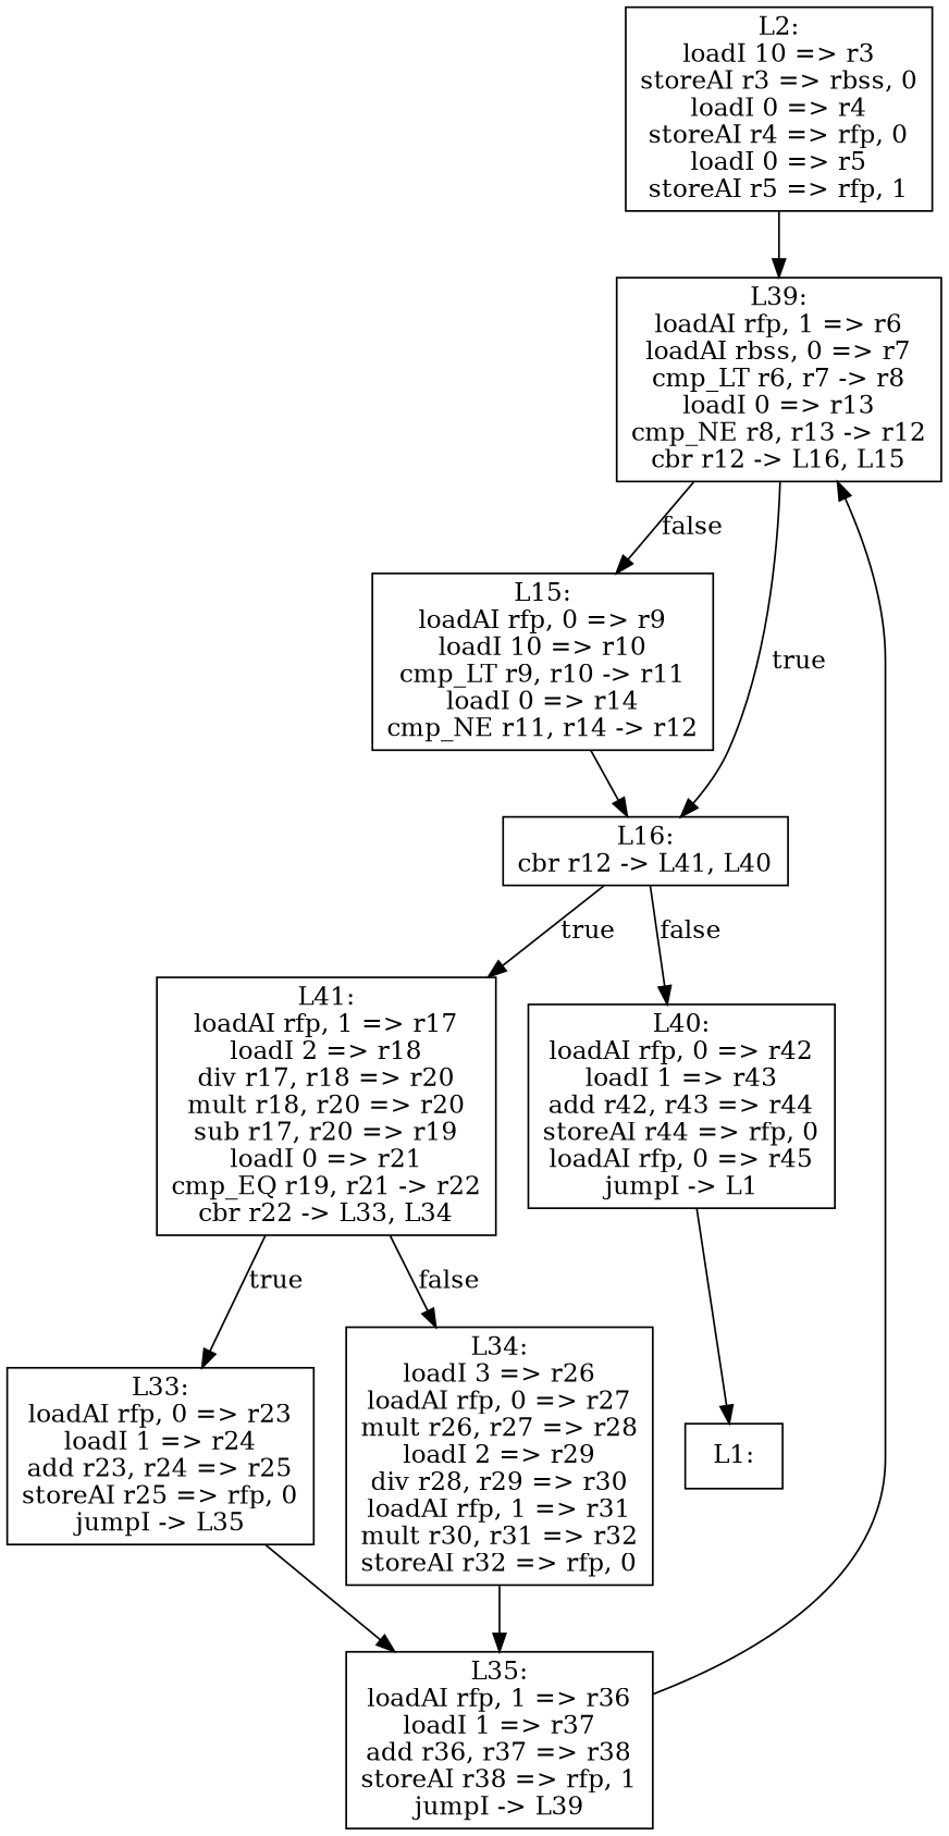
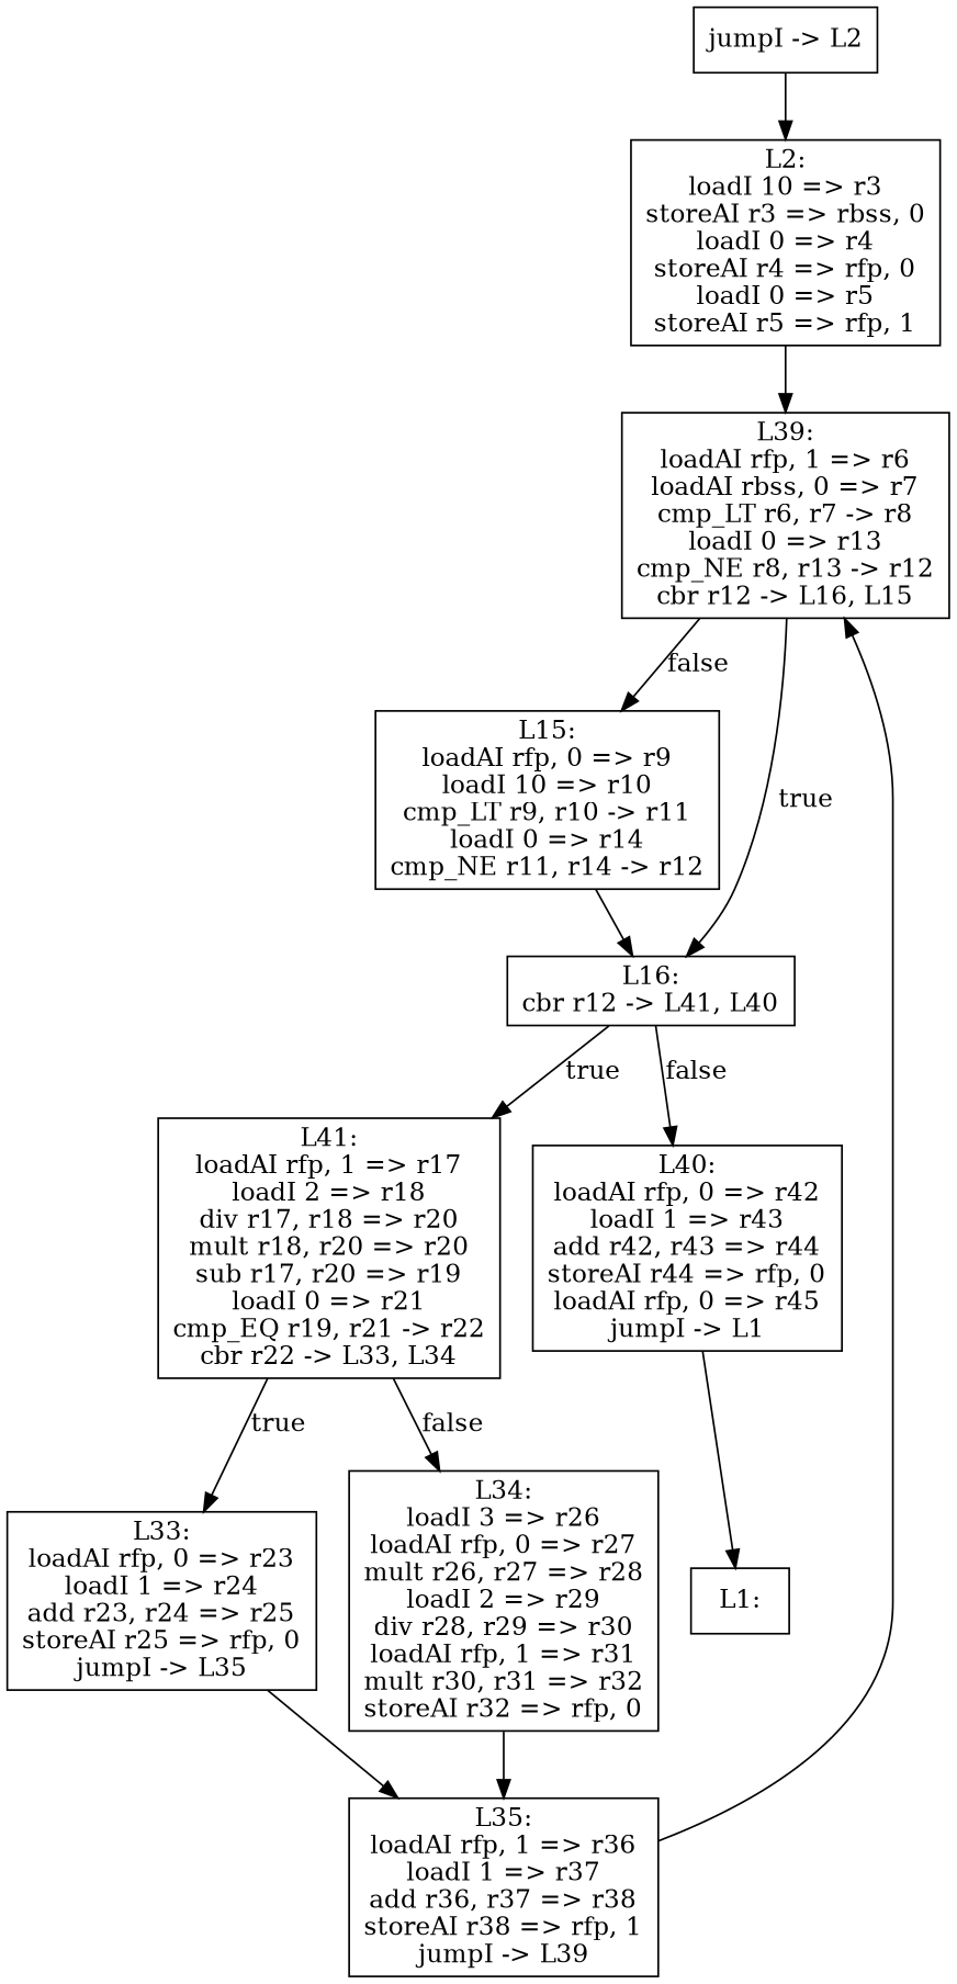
  digraph {
    node [shape=box]
+   n1 [label="jumpI -> L2\n"]
    n2 [label="L2:\nloadI 10 => r3\nstoreAI r3 => rbss, 0\nloadI 0 => r4\nstoreAI r4 => rfp, 0\nloadI 0 => r5\nstoreAI r5 => rfp, 1\n"]
    n3 [label="L39:\nloadAI rfp, 1 => r6\nloadAI rbss, 0 => r7\ncmp_LT r6, r7 -> r8\nloadI 0 => r13\ncmp_NE r8, r13 -> r12\ncbr r12 -> L16, L15\n"]
    n4 [label="L15:\nloadAI rfp, 0 => r9\nloadI 10 => r10\ncmp_LT r9, r10 -> r11\nloadI 0 => r14\ncmp_NE r11, r14 -> r12\n"]
    n5 [label="L16:\ncbr r12 -> L41, L40\n"]
    n6 [label="L41:\nloadAI rfp, 1 => r17\nloadI 2 => r18\ndiv r17, r18 => r20\nmult r18, r20 => r20\nsub r17, r20 => r19\nloadI 0 => r21\ncmp_EQ r19, r21 -> r22\ncbr r22 -> L33, L34\n"]
    n7 [label="L40:\nloadAI rfp, 0 => r42\nloadI 1 => r43\nadd r42, r43 => r44\nstoreAI r44 => rfp, 0\nloadAI rfp, 0 => r45\njumpI -> L1\n"]
    n8 [label="L33:\nloadAI rfp, 0 => r23\nloadI 1 => r24\nadd r23, r24 => r25\nstoreAI r25 => rfp, 0\njumpI -> L35\n"]
    n9 [label="L34:\nloadI 3 => r26\nloadAI rfp, 0 => r27\nmult r26, r27 => r28\nloadI 2 => r29\ndiv r28, r29 => r30\nloadAI rfp, 1 => r31\nmult r30, r31 => r32\nstoreAI r32 => rfp, 0\n"]
    n10 [label="L35:\nloadAI rfp, 1 => r36\nloadI 1 => r37\nadd r36, r37 => r38\nstoreAI r38 => rfp, 1\njumpI -> L39\n"]
    n11 [label="L1:\n"]
+   n1 -> n2
    n2 -> n3
    n3 -> n4 [label=false]
    n3 -> n5 [label=true]
    n4 -> n5
    n5 -> n6 [label=true]
    n5 -> n7 [label=false]
    n6 -> n8 [label=true]
    n6 -> n9 [label=false]
    n7 -> n11
    n8 -> n10
    n9 -> n10
    n10 -> n3
  }
